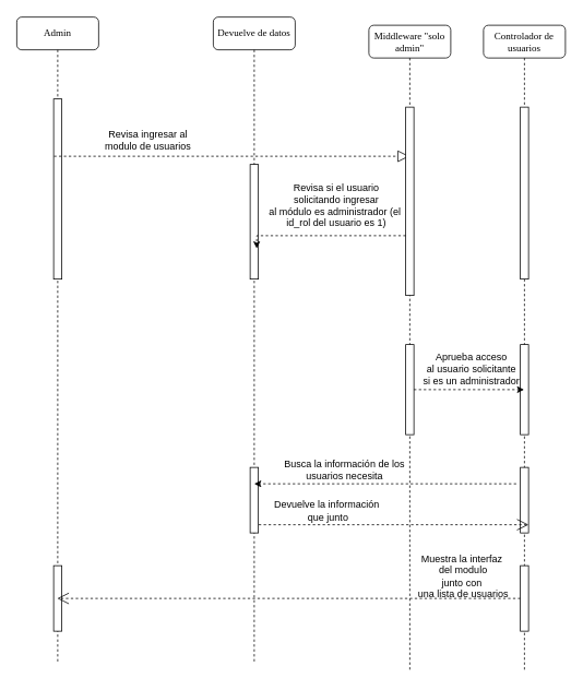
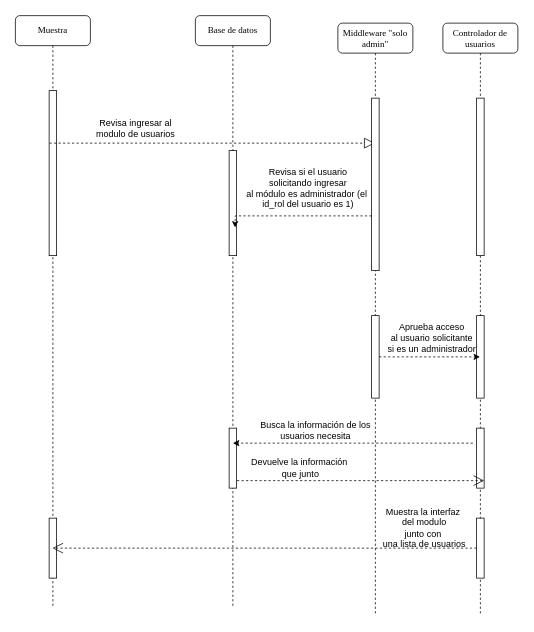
  <mxCell id="0" />
  <mxCell id="1" parent="0" />
- <mxCell id="2" value="Devuelve de datos" style="shape=umlLifeline;perimeter=lifelinePerimeter;whiteSpace=wrap;html=1;container=1;collapsible=0;recursiveResize=0;outlineConnect=0;rounded=1;shadow=0;comic=0;labelBackgroundColor=none;strokeWidth=1;fontFamily=Verdana;fontSize=12;align=center;" parent="1" vertex="1"><mxGeometry x="260" y="20" width="100" height="790" as="geometry" /></mxCell>
+ <mxCell id="2" value="Base de datos" style="shape=umlLifeline;perimeter=lifelinePerimeter;whiteSpace=wrap;html=1;container=1;collapsible=0;recursiveResize=0;outlineConnect=0;rounded=1;shadow=0;comic=0;labelBackgroundColor=none;strokeWidth=1;fontFamily=Verdana;fontSize=12;align=center;" parent="1" vertex="1"><mxGeometry x="260" y="20" width="100" height="790" as="geometry" /></mxCell>
  <mxCell id="3" value="" style="html=1;points=[];perimeter=orthogonalPerimeter;rounded=0;shadow=0;comic=0;labelBackgroundColor=none;strokeWidth=1;fontFamily=Verdana;fontSize=12;align=center;" parent="2" vertex="1"><mxGeometry x="45" y="180" width="10" height="140" as="geometry" /></mxCell>
  <mxCell id="4" value="" style="html=1;points=[[0,0,0,0,5],[0,1,0,0,-5],[1,0,0,0,5],[1,1,0,0,-5]];perimeter=orthogonalPerimeter;outlineConnect=0;targetShapes=umlLifeline;portConstraint=eastwest;newEdgeStyle={&quot;curved&quot;:0,&quot;rounded&quot;:0};" parent="2" vertex="1"><mxGeometry x="45" y="550" width="10" height="80" as="geometry" /></mxCell>
- <mxCell id="5" value="Admin" style="shape=umlLifeline;perimeter=lifelinePerimeter;whiteSpace=wrap;html=1;container=1;collapsible=0;recursiveResize=0;outlineConnect=0;rounded=1;shadow=0;comic=0;labelBackgroundColor=none;strokeWidth=1;fontFamily=Verdana;fontSize=12;align=center;" parent="1" vertex="1"><mxGeometry x="20" y="20" width="100" height="790" as="geometry" /></mxCell>
+ <mxCell id="5" value="Muestra" style="shape=umlLifeline;perimeter=lifelinePerimeter;whiteSpace=wrap;html=1;container=1;collapsible=0;recursiveResize=0;outlineConnect=0;rounded=1;shadow=0;comic=0;labelBackgroundColor=none;strokeWidth=1;fontFamily=Verdana;fontSize=12;align=center;" parent="1" vertex="1"><mxGeometry x="20" y="20" width="100" height="790" as="geometry" /></mxCell>
  <mxCell id="6" value="" style="html=1;points=[];perimeter=orthogonalPerimeter;rounded=0;shadow=0;comic=0;labelBackgroundColor=none;strokeWidth=1;fontFamily=Verdana;fontSize=12;align=center;" parent="5" vertex="1"><mxGeometry x="45" y="100" width="10" height="220" as="geometry" /></mxCell>
  <mxCell id="7" value="" style="html=1;points=[[0,0,0,0,5],[0,1,0,0,-5],[1,0,0,0,5],[1,1,0,0,-5]];perimeter=orthogonalPerimeter;outlineConnect=0;targetShapes=umlLifeline;portConstraint=eastwest;newEdgeStyle={&quot;curved&quot;:0,&quot;rounded&quot;:0};" parent="5" vertex="1"><mxGeometry x="45" y="670" width="10" height="80" as="geometry" /></mxCell>
  <mxCell id="8" value="Revisa ingresar al&lt;div&gt;modulo de usuarios&lt;/div&gt;" style="text;html=1;align=center;verticalAlign=middle;resizable=0;points=[];autosize=1;strokeColor=none;fillColor=none;" parent="1" vertex="1"><mxGeometry x="115" y="150" width="130" height="40" as="geometry" /></mxCell>
  <mxCell id="9" value="Controlador de usuarios" style="shape=umlLifeline;perimeter=lifelinePerimeter;whiteSpace=wrap;html=1;container=1;collapsible=0;recursiveResize=0;outlineConnect=0;rounded=1;shadow=0;comic=0;labelBackgroundColor=none;strokeWidth=1;fontFamily=Verdana;fontSize=12;align=center;" parent="1" vertex="1"><mxGeometry x="590" y="30" width="100" height="790" as="geometry" /></mxCell>
  <mxCell id="10" value="" style="html=1;points=[];perimeter=orthogonalPerimeter;rounded=0;shadow=0;comic=0;labelBackgroundColor=none;strokeWidth=1;fontFamily=Verdana;fontSize=12;align=center;" parent="9" vertex="1"><mxGeometry x="45" y="100" width="10" height="210" as="geometry" /></mxCell>
  <mxCell id="11" value="" style="html=1;points=[[0,0,0,0,5],[0,1,0,0,-5],[1,0,0,0,5],[1,1,0,0,-5]];perimeter=orthogonalPerimeter;outlineConnect=0;targetShapes=umlLifeline;portConstraint=eastwest;newEdgeStyle={&quot;curved&quot;:0,&quot;rounded&quot;:0};" parent="9" vertex="1"><mxGeometry x="45" y="390" width="10" height="110" as="geometry" /></mxCell>
  <mxCell id="12" value="" style="html=1;points=[[0,0,0,0,5],[0,1,0,0,-5],[1,0,0,0,5],[1,1,0,0,-5]];perimeter=orthogonalPerimeter;outlineConnect=0;targetShapes=umlLifeline;portConstraint=eastwest;newEdgeStyle={&quot;curved&quot;:0,&quot;rounded&quot;:0};" parent="9" vertex="1"><mxGeometry x="45" y="660" width="10" height="80" as="geometry" /></mxCell>
  <mxCell id="13" value="" style="html=1;points=[[0,0,0,0,5],[0,1,0,0,-5],[1,0,0,0,5],[1,1,0,0,-5]];perimeter=orthogonalPerimeter;outlineConnect=0;targetShapes=umlLifeline;portConstraint=eastwest;newEdgeStyle={&quot;curved&quot;:0,&quot;rounded&quot;:0};" parent="9" vertex="1"><mxGeometry x="45" y="540" width="10" height="80" as="geometry" /></mxCell>
  <mxCell id="14" value="" style="endArrow=open;endSize=12;dashed=1;html=1;rounded=0;" parent="9" edge="1"><mxGeometry width="160" relative="1" as="geometry"><mxPoint x="-274.5" y="610" as="sourcePoint" /><mxPoint x="55" y="610" as="targetPoint" /></mxGeometry></mxCell>
  <mxCell id="15" value="Muestra la interfaz&amp;nbsp;&lt;div&gt;del modulo&lt;div&gt;junto con&amp;nbsp;&lt;/div&gt;&lt;div&gt;una lista de usuarios&lt;/div&gt;&lt;/div&gt;" style="text;html=1;align=center;verticalAlign=middle;resizable=0;points=[];autosize=1;strokeColor=none;fillColor=none;" parent="9" vertex="1"><mxGeometry x="-90" y="638" width="130" height="70" as="geometry" /></mxCell>
  <mxCell id="16" value="" style="endArrow=block;dashed=1;endFill=0;endSize=12;html=1;rounded=0;" parent="1" target="17" edge="1"><mxGeometry width="160" relative="1" as="geometry"><mxPoint x="65.5" y="190" as="sourcePoint" /><mxPoint x="300" y="190" as="targetPoint" /><Array as="points"><mxPoint x="195.5" y="190" /></Array></mxGeometry></mxCell>
  <mxCell id="17" value="Middleware &quot;solo admin&quot;" style="shape=umlLifeline;perimeter=lifelinePerimeter;whiteSpace=wrap;html=1;container=1;collapsible=0;recursiveResize=0;outlineConnect=0;rounded=1;shadow=0;comic=0;labelBackgroundColor=none;strokeWidth=1;fontFamily=Verdana;fontSize=12;align=center;" parent="1" vertex="1"><mxGeometry x="450" y="30" width="100" height="790" as="geometry" /></mxCell>
  <mxCell id="18" value="" style="html=1;points=[];perimeter=orthogonalPerimeter;rounded=0;shadow=0;comic=0;labelBackgroundColor=none;strokeWidth=1;fontFamily=Verdana;fontSize=12;align=center;" parent="17" vertex="1"><mxGeometry x="45" y="100" width="10" height="230" as="geometry" /></mxCell>
  <mxCell id="19" value="" style="html=1;points=[[0,0,0,0,5],[0,1,0,0,-5],[1,0,0,0,5],[1,1,0,0,-5]];perimeter=orthogonalPerimeter;outlineConnect=0;targetShapes=umlLifeline;portConstraint=eastwest;newEdgeStyle={&quot;curved&quot;:0,&quot;rounded&quot;:0};" parent="17" vertex="1"><mxGeometry x="45" y="390" width="10" height="110" as="geometry" /></mxCell>
  <mxCell id="20" style="edgeStyle=orthogonalEdgeStyle;rounded=0;orthogonalLoop=1;jettySize=auto;html=1;curved=0;dashed=1;" parent="17" edge="1"><mxGeometry relative="1" as="geometry"><mxPoint x="180" y="560" as="sourcePoint" /><mxPoint x="-140" y="560" as="targetPoint" /></mxGeometry></mxCell>
  <mxCell id="21" value="Revisa si el usuario&lt;div&gt;solicitando ingresar&lt;/div&gt;&lt;div&gt;al módulo es administrador (el&amp;nbsp;&lt;/div&gt;&lt;div&gt;id_rol del usuario es 1)&lt;/div&gt;" style="text;html=1;align=center;verticalAlign=middle;resizable=0;points=[];autosize=1;strokeColor=none;fillColor=none;" parent="1" vertex="1"><mxGeometry x="315" y="215" width="190" height="70" as="geometry" /></mxCell>
  <mxCell id="22" style="edgeStyle=orthogonalEdgeStyle;rounded=0;orthogonalLoop=1;jettySize=auto;html=1;entryX=0.8;entryY=0.732;entryDx=0;entryDy=0;entryPerimeter=0;dashed=1;" parent="1" source="18" target="3" edge="1"><mxGeometry relative="1" as="geometry"><Array as="points"><mxPoint x="450" y="287" /><mxPoint x="450" y="287" /></Array></mxGeometry></mxCell>
  <mxCell id="23" style="edgeStyle=orthogonalEdgeStyle;rounded=0;orthogonalLoop=1;jettySize=auto;html=1;curved=0;dashed=1;" parent="1" source="19" target="9" edge="1"><mxGeometry relative="1" as="geometry"><Array as="points"><mxPoint x="570" y="475" /><mxPoint x="570" y="475" /></Array></mxGeometry></mxCell>
  <mxCell id="24" value="Aprueba acceso&lt;div&gt;al usuario solicitante&lt;/div&gt;&lt;div&gt;si es un administrador&lt;/div&gt;" style="text;html=1;align=center;verticalAlign=middle;resizable=0;points=[];autosize=1;strokeColor=none;fillColor=none;" parent="1" vertex="1"><mxGeometry x="505" y="420" width="140" height="60" as="geometry" /></mxCell>
  <mxCell id="25" value="" style="endArrow=open;endSize=12;dashed=1;html=1;rounded=0;" parent="1" source="12" target="5" edge="1"><mxGeometry width="160" relative="1" as="geometry"><mxPoint x="450" y="620" as="sourcePoint" /><mxPoint x="610" y="620" as="targetPoint" /></mxGeometry></mxCell>
  <mxCell id="26" value="Busca la información de los&lt;div&gt;usuarios necesita&lt;/div&gt;" style="text;html=1;align=center;verticalAlign=middle;resizable=0;points=[];autosize=1;strokeColor=none;fillColor=none;" parent="1" vertex="1"><mxGeometry x="335" y="553" width="170" height="40" as="geometry" /></mxCell>
  <mxCell id="27" value="Devuelve la información&amp;nbsp;&lt;div&gt;que junto&lt;/div&gt;" style="text;html=1;align=center;verticalAlign=middle;resizable=0;points=[];autosize=1;strokeColor=none;fillColor=none;" parent="1" vertex="1"><mxGeometry x="325" y="603" width="150" height="40" as="geometry" /></mxCell>
